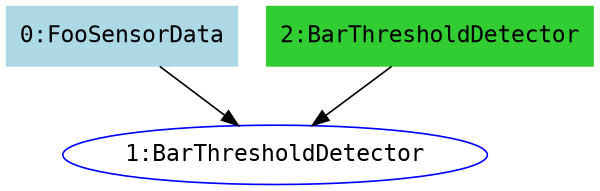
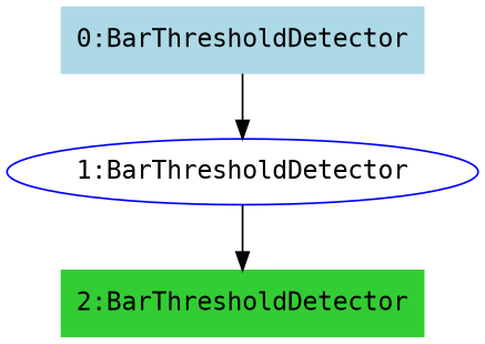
  digraph {
    fontname="DejaVu Sans Mono"
    rankdir=TB
    node [fontname="DejaVu Sans Mono" shape=box style=filled]
    edge [fontname="DejaVu Sans Mono"]
-   n1 [color=lightblue label="0:FooSensorData"]
+   n1 [color=lightblue label="0:BarThresholdDetector"]
    n2 [color=blue label="1:BarThresholdDetector" shape="" style=""]
    n3 [color=limegreen label="2:BarThresholdDetector"]
    n1 -> n2
-   n3 -> n2
+   n2 -> n3
  }
